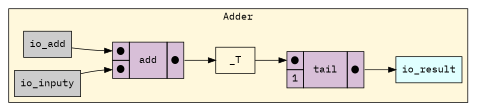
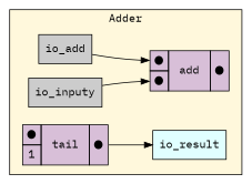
  digraph {
    fontname="IBM Plex Mono"
    rankdir=LR
    node [fontname="IBM Plex Mono" shape=rectangle]
    edge [fontname="IBM Plex Mono"]
    n1 [fillcolor="#CCCCCC" label=io_add rank=0 style=filled]
    n2 [label=< <TABLE BORDER="0" CELLBORDER="1" CELLSPACING="0" CELLPADDING="4" BGCOLOR="#D8BFD8">   <TR>     <TD PORT="in1">&#x25cf;</TD>     <TD ROWSPAN="2" > add </TD>     <TD ROWSPAN="2" PORT="out">&#x25cf;</TD>   </TR>   <TR>     <TD PORT="in2">&#x25cf;</TD>   </TR> </TABLE>> shape=plaintext]
    n3 [fillcolor="#CCCCCC" label=io_inputy rank=0 style=filled]
    n4 [fillcolor="#E0FFFF" label=io_result rank=1000 style=filled]
-   n5 [label=_T]
    n6 [label=< <TABLE BORDER="0" CELLBORDER="1" CELLSPACING="0" CELLPADDING="4" BGCOLOR="#D8BFD8">   <TR>     <TD PORT="in1">&#x25cf;</TD>     <TD ROWSPAN="2" > tail </TD>     <TD ROWSPAN="2" PORT="out">&#x25cf;</TD>   </TR>   <TR>     <TD>1</TD>   </TR> </TABLE>> shape=plaintext]
    subgraph cluster_1 {
      bgcolor="#FFF8DC"
      label=Adder
      n1
      n2
      n3
      n4
-     n5
      n6
    }
    n1 -> n2 [headport=in1]
-   n2 -> n5 [tailport=out]
    n3 -> n2 [headport=in2]
-   n5 -> n6 [headport=in1]
    n6 -> n4 [tailport=out]
  }
